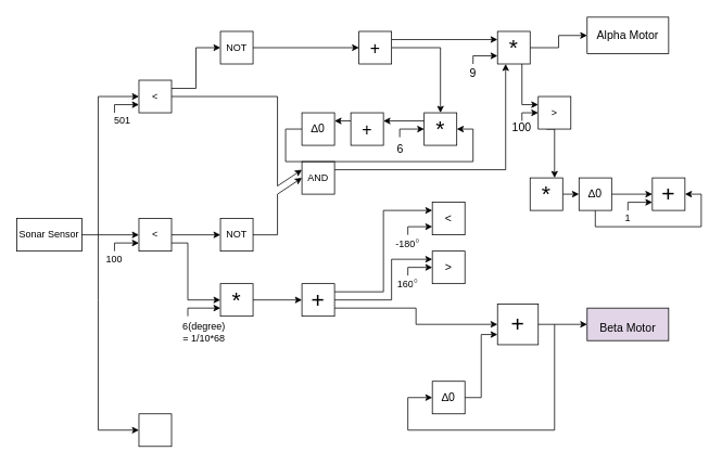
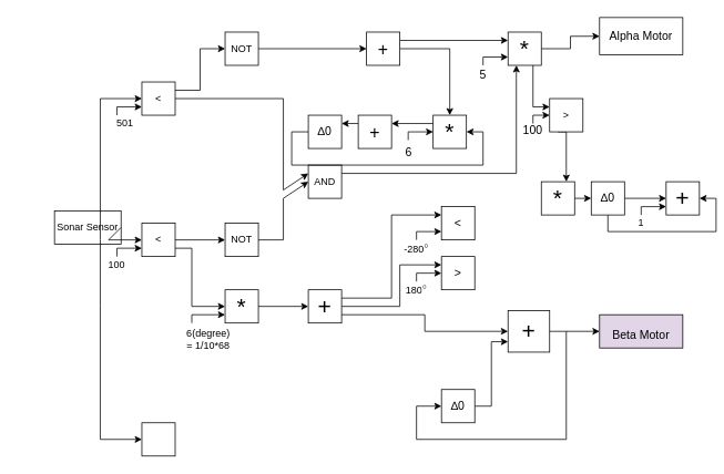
  <mxCell id="0" />
  <mxCell id="1" parent="0" />
- <mxCell id="2" value="Sonar Sensor" style="rounded=0;whiteSpace=wrap;html=1;" parent="1" vertex="1"><mxGeometry x="20" y="268" width="80" height="40" as="geometry" /></mxCell>
+ <mxCell id="2" value="Sonar Sensor" style="rounded=0;whiteSpace=wrap;html=1;" parent="1" vertex="1"><mxGeometry x="65" y="253" width="80" height="40" as="geometry" /></mxCell>
  <mxCell id="3" value="&amp;lt;" style="rounded=0;whiteSpace=wrap;html=1;" parent="1" vertex="1"><mxGeometry x="170" y="268" width="40" height="40" as="geometry" /></mxCell>
  <mxCell id="4" style="edgeStyle=orthogonalEdgeStyle;rounded=0;orthogonalLoop=1;jettySize=auto;html=1;exitX=1;exitY=0.25;exitDx=0;exitDy=0;entryX=0;entryY=0.5;entryDx=0;entryDy=0;" edge="1" parent="1" source="5" target="42"><mxGeometry relative="1" as="geometry" /></mxCell>
  <mxCell id="5" value="&amp;lt;" style="rounded=0;whiteSpace=wrap;html=1;" parent="1" vertex="1"><mxGeometry x="170" y="98" width="40" height="40" as="geometry" /></mxCell>
  <mxCell id="6" value="" style="rounded=0;whiteSpace=wrap;html=1;" parent="1" vertex="1"><mxGeometry x="170" y="508" width="40" height="40" as="geometry" /></mxCell>
  <mxCell id="7" value="" style="endArrow=classic;html=1;rounded=0;exitX=1;exitY=0.5;exitDx=0;exitDy=0;entryX=0;entryY=0.5;entryDx=0;entryDy=0;" parent="1" source="2" target="3" edge="1"><mxGeometry width="50" height="50" relative="1" as="geometry"><mxPoint x="330" y="338" as="sourcePoint" /><mxPoint x="170" y="278" as="targetPoint" /><Array as="points"><mxPoint x="130" y="288" /></Array></mxGeometry></mxCell>
  <mxCell id="8" value="" style="endArrow=classic;html=1;rounded=0;exitX=0.5;exitY=0;exitDx=0;exitDy=0;" parent="1" source="9" edge="1"><mxGeometry width="50" height="50" relative="1" as="geometry"><mxPoint x="130" y="308" as="sourcePoint" /><mxPoint x="170" y="298" as="targetPoint" /><Array as="points"><mxPoint x="140" y="298" /></Array></mxGeometry></mxCell>
  <mxCell id="9" value="100" style="text;html=1;strokeColor=none;fillColor=none;align=center;verticalAlign=middle;whiteSpace=wrap;rounded=0;" parent="1" vertex="1"><mxGeometry x="120" y="308" width="40" height="20" as="geometry" /></mxCell>
  <mxCell id="10" value="" style="endArrow=classic;html=1;rounded=0;entryX=0;entryY=0.5;entryDx=0;entryDy=0;" parent="1" target="5" edge="1"><mxGeometry width="50" height="50" relative="1" as="geometry"><mxPoint x="120" y="288" as="sourcePoint" /><mxPoint x="380" y="288" as="targetPoint" /><Array as="points"><mxPoint x="120" y="118" /></Array></mxGeometry></mxCell>
  <mxCell id="11" value="501" style="text;html=1;strokeColor=none;fillColor=none;align=center;verticalAlign=middle;whiteSpace=wrap;rounded=0;" parent="1" vertex="1"><mxGeometry x="130" y="138" width="40" height="20" as="geometry" /></mxCell>
  <mxCell id="12" value="" style="endArrow=classic;html=1;rounded=0;entryX=0;entryY=0.75;entryDx=0;entryDy=0;exitX=0.25;exitY=0;exitDx=0;exitDy=0;" parent="1" source="11" target="5" edge="1"><mxGeometry width="50" height="50" relative="1" as="geometry"><mxPoint x="330" y="338" as="sourcePoint" /><mxPoint x="380" y="288" as="targetPoint" /><Array as="points"><mxPoint x="140" y="128" /></Array></mxGeometry></mxCell>
  <mxCell id="13" value="NOT" style="rounded=0;whiteSpace=wrap;html=1;" parent="1" vertex="1"><mxGeometry x="270" y="268" width="40" height="40" as="geometry" /></mxCell>
  <mxCell id="14" style="edgeStyle=orthogonalEdgeStyle;rounded=0;orthogonalLoop=1;jettySize=auto;html=1;exitX=1;exitY=0.25;exitDx=0;exitDy=0;entryX=0.25;entryY=1;entryDx=0;entryDy=0;fontSize=14;" edge="1" parent="1" source="15" target="48"><mxGeometry relative="1" as="geometry" /></mxCell>
  <mxCell id="15" value="AND" style="rounded=0;whiteSpace=wrap;html=1;" parent="1" vertex="1"><mxGeometry x="370" y="198" width="40" height="40" as="geometry" /></mxCell>
  <mxCell id="16" value="" style="endArrow=classic;html=1;rounded=0;exitX=1;exitY=0.5;exitDx=0;exitDy=0;" parent="1" source="3" edge="1"><mxGeometry width="50" height="50" relative="1" as="geometry"><mxPoint x="330" y="338" as="sourcePoint" /><mxPoint x="270" y="288" as="targetPoint" /></mxGeometry></mxCell>
  <mxCell id="17" value="" style="endArrow=classic;html=1;rounded=0;exitX=1;exitY=0.5;exitDx=0;exitDy=0;entryX=0;entryY=0.5;entryDx=0;entryDy=0;" parent="1" source="13" edge="1" target="15"><mxGeometry width="50" height="50" relative="1" as="geometry"><mxPoint x="330" y="338" as="sourcePoint" /><mxPoint x="370" y="288" as="targetPoint" /><Array as="points"><mxPoint x="340" y="288" /><mxPoint x="340" y="238" /></Array></mxGeometry></mxCell>
  <mxCell id="18" value="" style="endArrow=classic;html=1;rounded=0;exitX=1;exitY=0.5;exitDx=0;exitDy=0;entryX=0;entryY=0.25;entryDx=0;entryDy=0;" parent="1" source="5" target="15" edge="1"><mxGeometry width="50" height="50" relative="1" as="geometry"><mxPoint x="330" y="338" as="sourcePoint" /><mxPoint x="380" y="288" as="targetPoint" /><Array as="points"><mxPoint x="340" y="118" /><mxPoint x="340" y="228" /></Array></mxGeometry></mxCell>
  <mxCell id="19" value="" style="endArrow=classic;html=1;rounded=0;entryX=0;entryY=0.5;entryDx=0;entryDy=0;" parent="1" target="6" edge="1"><mxGeometry width="50" height="50" relative="1" as="geometry"><mxPoint x="120" y="288" as="sourcePoint" /><mxPoint x="380" y="288" as="targetPoint" /><Array as="points"><mxPoint x="120" y="368" /><mxPoint x="120" y="528" /></Array></mxGeometry></mxCell>
  <mxCell id="20" value="&lt;font style=&quot;font-size: 28px;&quot;&gt;*&lt;/font&gt;" style="rounded=0;whiteSpace=wrap;html=1;" parent="1" vertex="1"><mxGeometry x="270" y="348" width="40" height="40" as="geometry" /></mxCell>
  <mxCell id="21" value="" style="endArrow=classic;html=1;rounded=0;fontSize=28;exitX=1;exitY=0.75;exitDx=0;exitDy=0;" parent="1" source="3" edge="1"><mxGeometry width="50" height="50" relative="1" as="geometry"><mxPoint x="370" y="428" as="sourcePoint" /><mxPoint x="270" y="368" as="targetPoint" /><Array as="points"><mxPoint x="230" y="298" /><mxPoint x="230" y="368" /></Array></mxGeometry></mxCell>
  <mxCell id="22" value="6(degree) = 1/10*68" style="text;html=1;strokeColor=none;fillColor=none;align=center;verticalAlign=middle;whiteSpace=wrap;rounded=0;" parent="1" vertex="1"><mxGeometry x="230" y="398" width="40" height="20" as="geometry" /></mxCell>
  <mxCell id="23" value="" style="endArrow=classic;html=1;rounded=0;fontSize=28;entryX=0;entryY=0.75;entryDx=0;entryDy=0;" parent="1" target="20" edge="1"><mxGeometry width="50" height="50" relative="1" as="geometry"><mxPoint x="230" y="388" as="sourcePoint" /><mxPoint x="420" y="358" as="targetPoint" /><Array as="points"><mxPoint x="230" y="378" /></Array></mxGeometry></mxCell>
  <mxCell id="24" style="edgeStyle=orthogonalEdgeStyle;rounded=0;orthogonalLoop=1;jettySize=auto;html=1;exitX=1;exitY=0.75;exitDx=0;exitDy=0;entryX=0;entryY=0.5;entryDx=0;entryDy=0;fontSize=14;" parent="1" source="27" target="29" edge="1"><mxGeometry relative="1" as="geometry" /></mxCell>
  <mxCell id="25" style="edgeStyle=orthogonalEdgeStyle;rounded=0;orthogonalLoop=1;jettySize=auto;html=1;exitX=1;exitY=0.25;exitDx=0;exitDy=0;entryX=0;entryY=0.25;entryDx=0;entryDy=0;fontSize=14;" parent="1" source="27" target="35" edge="1"><mxGeometry relative="1" as="geometry" /></mxCell>
  <mxCell id="26" style="edgeStyle=orthogonalEdgeStyle;rounded=0;orthogonalLoop=1;jettySize=auto;html=1;exitX=1;exitY=0.5;exitDx=0;exitDy=0;entryX=0;entryY=0.25;entryDx=0;entryDy=0;fontSize=14;" parent="1" source="27" target="36" edge="1"><mxGeometry relative="1" as="geometry"><Array as="points"><mxPoint x="480" y="368" /><mxPoint x="480" y="318" /></Array></mxGeometry></mxCell>
  <mxCell id="27" value="+" style="whiteSpace=wrap;html=1;aspect=fixed;fontSize=28;" parent="1" vertex="1"><mxGeometry x="370" y="348" width="40" height="40" as="geometry" /></mxCell>
  <mxCell id="28" value="" style="endArrow=classic;html=1;rounded=0;fontSize=28;exitX=1;exitY=0.5;exitDx=0;exitDy=0;entryX=0;entryY=0.5;entryDx=0;entryDy=0;" parent="1" source="20" target="27" edge="1"><mxGeometry width="50" height="50" relative="1" as="geometry"><mxPoint x="370" y="408" as="sourcePoint" /><mxPoint x="420" y="358" as="targetPoint" /></mxGeometry></mxCell>
  <mxCell id="29" value="+" style="whiteSpace=wrap;html=1;aspect=fixed;fontSize=28;" parent="1" vertex="1"><mxGeometry x="610" y="373" width="50" height="50" as="geometry" /></mxCell>
  <mxCell id="30" value="&lt;font style=&quot;font-size: 14px;&quot;&gt;Beta Motor&lt;/font&gt;" style="rounded=0;whiteSpace=wrap;html=1;fontSize=28;fillColor=#e1d5e7;" parent="1" vertex="1"><mxGeometry x="720" y="378" width="100" height="40" as="geometry" /></mxCell>
  <mxCell id="31" value="" style="endArrow=classic;html=1;rounded=0;fontSize=14;exitX=1;exitY=0.5;exitDx=0;exitDy=0;entryX=0;entryY=0.5;entryDx=0;entryDy=0;" parent="1" source="29" target="30" edge="1"><mxGeometry width="50" height="50" relative="1" as="geometry"><mxPoint x="530" y="408" as="sourcePoint" /><mxPoint x="580" y="358" as="targetPoint" /></mxGeometry></mxCell>
  <mxCell id="32" value="" style="endArrow=classic;html=1;rounded=0;fontSize=14;entryX=0;entryY=0.5;entryDx=0;entryDy=0;" parent="1" edge="1"><mxGeometry width="50" height="50" relative="1" as="geometry"><mxPoint x="680" y="398" as="sourcePoint" /><mxPoint x="530" y="488" as="targetPoint" /><Array as="points"><mxPoint x="680" y="528" /><mxPoint x="500" y="528" /><mxPoint x="500" y="488" /></Array></mxGeometry></mxCell>
  <mxCell id="33" style="edgeStyle=orthogonalEdgeStyle;rounded=0;orthogonalLoop=1;jettySize=auto;html=1;exitX=1;exitY=0.5;exitDx=0;exitDy=0;entryX=0;entryY=0.75;entryDx=0;entryDy=0;fontSize=14;" parent="1" source="34" target="29" edge="1"><mxGeometry relative="1" as="geometry" /></mxCell>
  <mxCell id="34" value="∆0" style="whiteSpace=wrap;html=1;aspect=fixed;fontSize=14;" parent="1" vertex="1"><mxGeometry x="530" y="468" width="40" height="40" as="geometry" /></mxCell>
  <mxCell id="35" value="&amp;lt;" style="whiteSpace=wrap;html=1;aspect=fixed;fontSize=14;" parent="1" vertex="1"><mxGeometry x="530" y="248" width="40" height="40" as="geometry" /></mxCell>
  <mxCell id="36" value="&amp;gt;" style="whiteSpace=wrap;html=1;aspect=fixed;fontSize=14;" parent="1" vertex="1"><mxGeometry x="530" y="308" width="40" height="40" as="geometry" /></mxCell>
  <mxCell id="37" value="" style="endArrow=classic;html=1;rounded=0;fontSize=14;entryX=0;entryY=0.75;entryDx=0;entryDy=0;exitX=0.5;exitY=0;exitDx=0;exitDy=0;" parent="1" source="38" target="35" edge="1"><mxGeometry width="50" height="50" relative="1" as="geometry"><mxPoint x="490" y="288" as="sourcePoint" /><mxPoint x="440" y="328" as="targetPoint" /><Array as="points"><mxPoint x="500" y="278" /></Array></mxGeometry></mxCell>
- <mxCell id="38" value="-180&lt;span style=&quot;color: rgb(77, 81, 86); font-family: arial, sans-serif; font-size: 14px; text-align: left; background-color: rgb(255, 255, 255);&quot;&gt;°&lt;/span&gt;" style="text;html=1;strokeColor=none;fillColor=none;align=center;verticalAlign=middle;whiteSpace=wrap;rounded=0;" parent="1" vertex="1"><mxGeometry x="480" y="288" width="40" height="20" as="geometry" /></mxCell>
+ <mxCell id="38" value="-280&lt;span style=&quot;color: rgb(77, 81, 86); font-family: arial, sans-serif; font-size: 14px; text-align: left; background-color: rgb(255, 255, 255);&quot;&gt;°&lt;/span&gt;" style="text;html=1;strokeColor=none;fillColor=none;align=center;verticalAlign=middle;whiteSpace=wrap;rounded=0;" parent="1" vertex="1"><mxGeometry x="480" y="288" width="40" height="20" as="geometry" /></mxCell>
  <mxCell id="39" value="" style="endArrow=classic;html=1;rounded=0;fontSize=14;entryX=0;entryY=0.75;entryDx=0;entryDy=0;exitX=0.5;exitY=0;exitDx=0;exitDy=0;" parent="1" source="40" edge="1"><mxGeometry width="50" height="50" relative="1" as="geometry"><mxPoint x="490" y="338" as="sourcePoint" /><mxPoint x="530" y="328" as="targetPoint" /><Array as="points"><mxPoint x="500" y="338" /><mxPoint x="500" y="328" /></Array></mxGeometry></mxCell>
- <mxCell id="40" value="160&lt;span style=&quot;color: rgb(77, 81, 86); font-family: arial, sans-serif; font-size: 14px; text-align: left; background-color: rgb(255, 255, 255);&quot;&gt;°&lt;/span&gt;" style="text;html=1;strokeColor=none;fillColor=none;align=center;verticalAlign=middle;whiteSpace=wrap;rounded=0;" parent="1" vertex="1"><mxGeometry x="480" y="338" width="40" height="20" as="geometry" /></mxCell>
+ <mxCell id="40" value="180&lt;span style=&quot;color: rgb(77, 81, 86); font-family: arial, sans-serif; font-size: 14px; text-align: left; background-color: rgb(255, 255, 255);&quot;&gt;°&lt;/span&gt;" style="text;html=1;strokeColor=none;fillColor=none;align=center;verticalAlign=middle;whiteSpace=wrap;rounded=0;" parent="1" vertex="1"><mxGeometry x="480" y="338" width="40" height="20" as="geometry" /></mxCell>
  <mxCell id="41" style="edgeStyle=orthogonalEdgeStyle;rounded=0;orthogonalLoop=1;jettySize=auto;html=1;exitX=1;exitY=0.5;exitDx=0;exitDy=0;entryX=0;entryY=0.5;entryDx=0;entryDy=0;fontSize=21;" edge="1" parent="1" source="42" target="45"><mxGeometry relative="1" as="geometry" /></mxCell>
  <mxCell id="42" value="NOT" style="rounded=0;whiteSpace=wrap;html=1;" vertex="1" parent="1"><mxGeometry x="270" y="38" width="40" height="40" as="geometry" /></mxCell>
  <mxCell id="43" style="edgeStyle=orthogonalEdgeStyle;rounded=0;orthogonalLoop=1;jettySize=auto;html=1;exitX=1;exitY=0.5;exitDx=0;exitDy=0;entryX=0.5;entryY=0;entryDx=0;entryDy=0;fontSize=14;" edge="1" parent="1" source="45" target="53"><mxGeometry relative="1" as="geometry" /></mxCell>
  <mxCell id="44" style="edgeStyle=orthogonalEdgeStyle;rounded=0;orthogonalLoop=1;jettySize=auto;html=1;exitX=1;exitY=0.25;exitDx=0;exitDy=0;entryX=0;entryY=0.25;entryDx=0;entryDy=0;fontSize=14;" edge="1" parent="1" source="45" target="48"><mxGeometry relative="1" as="geometry" /></mxCell>
  <mxCell id="45" value="&lt;font style=&quot;font-size: 21px;&quot;&gt;+&lt;/font&gt;" style="rounded=0;whiteSpace=wrap;html=1;" vertex="1" parent="1"><mxGeometry x="440" y="38" width="40" height="40" as="geometry" /></mxCell>
  <mxCell id="46" style="edgeStyle=orthogonalEdgeStyle;rounded=0;orthogonalLoop=1;jettySize=auto;html=1;exitX=1;exitY=0.5;exitDx=0;exitDy=0;entryX=0;entryY=0.5;entryDx=0;entryDy=0;fontSize=14;" edge="1" parent="1" source="48" target="51"><mxGeometry relative="1" as="geometry" /></mxCell>
  <mxCell id="47" style="edgeStyle=orthogonalEdgeStyle;rounded=0;orthogonalLoop=1;jettySize=auto;html=1;exitX=0.75;exitY=1;exitDx=0;exitDy=0;entryX=0;entryY=0.25;entryDx=0;entryDy=0;fontSize=14;" edge="1" parent="1" source="48" target="69"><mxGeometry relative="1" as="geometry"><Array as="points"><mxPoint x="640" y="128" /></Array></mxGeometry></mxCell>
  <mxCell id="48" value="&lt;font style=&quot;font-size: 28px;&quot;&gt;*&lt;/font&gt;" style="rounded=0;whiteSpace=wrap;html=1;" vertex="1" parent="1"><mxGeometry x="610" y="38" width="40" height="40" as="geometry" /></mxCell>
  <mxCell id="49" value="" style="endArrow=classic;html=1;rounded=0;fontSize=14;entryX=0;entryY=0.75;entryDx=0;entryDy=0;exitX=0.5;exitY=0;exitDx=0;exitDy=0;" edge="1" parent="1"><mxGeometry width="50" height="50" relative="1" as="geometry"><mxPoint x="580" y="78" as="sourcePoint" /><mxPoint x="610" y="68" as="targetPoint" /><Array as="points"><mxPoint x="580" y="78" /><mxPoint x="580" y="68" /></Array></mxGeometry></mxCell>
- <mxCell id="50" value="&lt;font style=&quot;font-size: 14px;&quot;&gt;9&lt;/font&gt;" style="text;html=1;strokeColor=none;fillColor=none;align=center;verticalAlign=middle;whiteSpace=wrap;rounded=0;fontSize=21;" vertex="1" parent="1"><mxGeometry x="560" y="75.5" width="40" height="20" as="geometry" /></mxCell>
+ <mxCell id="50" value="&lt;font style=&quot;font-size: 14px;&quot;&gt;5&lt;/font&gt;" style="text;html=1;strokeColor=none;fillColor=none;align=center;verticalAlign=middle;whiteSpace=wrap;rounded=0;fontSize=21;" vertex="1" parent="1"><mxGeometry x="560" y="75.5" width="40" height="20" as="geometry" /></mxCell>
  <mxCell id="51" value="Alpha Motor" style="rounded=0;whiteSpace=wrap;html=1;fontSize=14;" vertex="1" parent="1"><mxGeometry x="720" y="20.5" width="100" height="45" as="geometry" /></mxCell>
  <mxCell id="52" style="edgeStyle=orthogonalEdgeStyle;rounded=0;orthogonalLoop=1;jettySize=auto;html=1;exitX=0;exitY=0.25;exitDx=0;exitDy=0;entryX=1;entryY=0.25;entryDx=0;entryDy=0;fontSize=14;" edge="1" parent="1" source="53" target="59"><mxGeometry relative="1" as="geometry" /></mxCell>
  <mxCell id="53" value="&lt;font style=&quot;font-size: 28px;&quot;&gt;*&lt;/font&gt;" style="rounded=0;whiteSpace=wrap;html=1;" vertex="1" parent="1"><mxGeometry x="520" y="138" width="40" height="40" as="geometry" /></mxCell>
  <mxCell id="54" value="" style="endArrow=classic;html=1;rounded=0;fontSize=14;entryX=0;entryY=0.75;entryDx=0;entryDy=0;exitX=0.5;exitY=0;exitDx=0;exitDy=0;" edge="1" parent="1"><mxGeometry width="50" height="50" relative="1" as="geometry"><mxPoint x="490" y="168" as="sourcePoint" /><mxPoint x="520" y="158" as="targetPoint" /><Array as="points"><mxPoint x="490" y="168" /><mxPoint x="490" y="158" /></Array></mxGeometry></mxCell>
  <mxCell id="55" value="6" style="text;whiteSpace=wrap;html=1;fontSize=14;" vertex="1" parent="1"><mxGeometry x="485" y="168" width="40" height="30" as="geometry" /></mxCell>
  <mxCell id="56" style="edgeStyle=orthogonalEdgeStyle;rounded=0;orthogonalLoop=1;jettySize=auto;html=1;exitX=0;exitY=0.5;exitDx=0;exitDy=0;entryX=1;entryY=0.5;entryDx=0;entryDy=0;fontSize=14;" edge="1" parent="1" source="57" target="53"><mxGeometry relative="1" as="geometry"><Array as="points"><mxPoint x="350" y="158" /><mxPoint x="350" y="198" /><mxPoint x="580" y="198" /><mxPoint x="580" y="158" /></Array></mxGeometry></mxCell>
  <mxCell id="57" value="∆0" style="whiteSpace=wrap;html=1;aspect=fixed;fontSize=14;" vertex="1" parent="1"><mxGeometry x="370" y="138" width="40" height="40" as="geometry" /></mxCell>
  <mxCell id="58" style="edgeStyle=orthogonalEdgeStyle;rounded=0;orthogonalLoop=1;jettySize=auto;html=1;exitX=0;exitY=0.25;exitDx=0;exitDy=0;entryX=1;entryY=0.25;entryDx=0;entryDy=0;fontSize=14;" edge="1" parent="1" source="59" target="57"><mxGeometry relative="1" as="geometry" /></mxCell>
  <mxCell id="59" value="&lt;font style=&quot;font-size: 21px;&quot;&gt;+&lt;/font&gt;" style="rounded=0;whiteSpace=wrap;html=1;" vertex="1" parent="1"><mxGeometry x="430" y="138" width="40" height="40" as="geometry" /></mxCell>
  <mxCell id="60" style="edgeStyle=orthogonalEdgeStyle;rounded=0;orthogonalLoop=1;jettySize=auto;html=1;exitX=1;exitY=0.5;exitDx=0;exitDy=0;entryX=0;entryY=0.5;entryDx=0;entryDy=0;fontSize=14;" edge="1" parent="1" source="61" target="64"><mxGeometry relative="1" as="geometry" /></mxCell>
  <mxCell id="61" value="&lt;font style=&quot;font-size: 28px;&quot;&gt;*&lt;/font&gt;" style="rounded=0;whiteSpace=wrap;html=1;" vertex="1" parent="1"><mxGeometry x="650" y="218" width="40" height="40" as="geometry" /></mxCell>
  <mxCell id="62" style="edgeStyle=orthogonalEdgeStyle;rounded=0;orthogonalLoop=1;jettySize=auto;html=1;exitX=1;exitY=0.5;exitDx=0;exitDy=0;entryX=0;entryY=0.5;entryDx=0;entryDy=0;fontSize=14;" edge="1" parent="1" source="64" target="65"><mxGeometry relative="1" as="geometry" /></mxCell>
  <mxCell id="63" style="edgeStyle=orthogonalEdgeStyle;rounded=0;orthogonalLoop=1;jettySize=auto;html=1;exitX=0.5;exitY=1;exitDx=0;exitDy=0;entryX=1;entryY=0.5;entryDx=0;entryDy=0;fontSize=14;" edge="1" parent="1" source="64" target="65"><mxGeometry relative="1" as="geometry" /></mxCell>
  <mxCell id="64" value="∆0" style="whiteSpace=wrap;html=1;aspect=fixed;fontSize=14;" vertex="1" parent="1"><mxGeometry x="710" y="218" width="40" height="40" as="geometry" /></mxCell>
  <mxCell id="65" value="+" style="whiteSpace=wrap;html=1;aspect=fixed;fontSize=28;" vertex="1" parent="1"><mxGeometry x="800" y="218" width="40" height="40" as="geometry" /></mxCell>
  <mxCell id="66" value="" style="endArrow=classic;html=1;rounded=0;fontSize=14;entryX=0;entryY=0.75;entryDx=0;entryDy=0;" edge="1" parent="1" target="65"><mxGeometry width="50" height="50" relative="1" as="geometry"><mxPoint x="770" y="258" as="sourcePoint" /><mxPoint x="600" y="208" as="targetPoint" /><Array as="points"><mxPoint x="770" y="248" /></Array></mxGeometry></mxCell>
  <mxCell id="67" value="1" style="text;html=1;strokeColor=none;fillColor=none;align=center;verticalAlign=middle;whiteSpace=wrap;rounded=0;" vertex="1" parent="1"><mxGeometry x="760" y="263" width="20" height="10" as="geometry" /></mxCell>
  <mxCell id="68" style="edgeStyle=orthogonalEdgeStyle;rounded=0;orthogonalLoop=1;jettySize=auto;html=1;exitX=0.25;exitY=1;exitDx=0;exitDy=0;entryX=0.75;entryY=0;entryDx=0;entryDy=0;fontSize=14;" edge="1" parent="1" source="69" target="61"><mxGeometry relative="1" as="geometry"><Array as="points"><mxPoint x="680" y="158" /></Array></mxGeometry></mxCell>
  <mxCell id="69" value="&amp;gt;" style="rounded=0;whiteSpace=wrap;html=1;" vertex="1" parent="1"><mxGeometry x="660" y="118" width="40" height="40" as="geometry" /></mxCell>
  <mxCell id="70" value="" style="endArrow=classic;html=1;rounded=0;fontSize=14;entryX=0;entryY=0.75;entryDx=0;entryDy=0;" edge="1" parent="1"><mxGeometry width="50" height="50" relative="1" as="geometry"><mxPoint x="640" y="148" as="sourcePoint" /><mxPoint x="660" y="138" as="targetPoint" /><Array as="points"><mxPoint x="640" y="148" /><mxPoint x="640" y="138" /></Array></mxGeometry></mxCell>
  <mxCell id="71" value="&lt;font style=&quot;font-size: 14px;&quot;&gt;100&lt;/font&gt;" style="text;html=1;strokeColor=none;fillColor=none;align=center;verticalAlign=middle;whiteSpace=wrap;rounded=0;fontSize=21;" vertex="1" parent="1"><mxGeometry x="630" y="148" width="20" height="10" as="geometry" /></mxCell>
